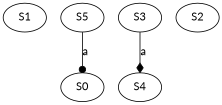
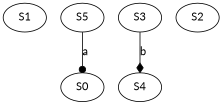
  strict digraph {
    fontname=Lato
    node [fontname=Lato]
    edge [fontname=Lato]
    S1
    S5
    S0
    S3
    S4
    S2
    S5 -> S0 [arrowhead=dot label=a]
-   S3 -> S4 [arrowhead=diamond label=a]
+   S3 -> S4 [arrowhead=diamond label=b]
  }
